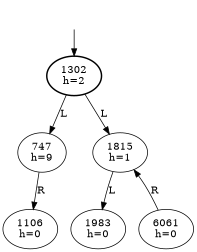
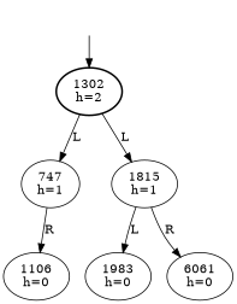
  digraph {
    Dummy [style=invis]
    n2 [label="1302\nh=2" penwidth=2]
-   n3 [label="747\nh=9"]
+   n3 [label="747\nh=1"]
    n4 [label="1815\nh=1"]
    n5 [label="1106\nh=0"]
    n6 [label="1983\nh=0"]
    n7 [label="6061\nh=0"]
    Dummy -> n2
    n2 -> n3 [label=L]
    n2 -> n4 [label=L]
    n3 -> n5 [label=R]
    n4 -> n6 [label=L]
-   n7 -> n4 [label=R]
+   n4 -> n7 [label=R]
  }
